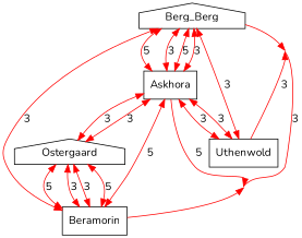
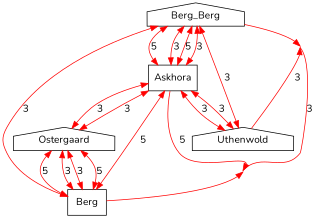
  digraph {
    concentrate=true
    fontname=Nunito
    node [fontname=Nunito shape=box]
    edge [color="#ff0000" dir=both fontname=Nunito]
    n1 [label=Berg_Berg shape=house]
    Askhora
-   Beramorin
-   Uthenwold
+   Beramorin [label=Berg]
+   Uthenwold [shape=house]
    Ostergaard [shape=house]
    n1 -> Askhora [label=5]
    n1 -> Askhora [label=3]
    n1 -> Beramorin [label=3]
    n1 -> Uthenwold [label=3]
    Askhora -> n1 [label=5]
    Askhora -> n1 [label=3]
    Askhora -> Beramorin [label=5]
    Askhora -> Uthenwold [label=3]
    Askhora -> Ostergaard [label=3]
    Beramorin -> n1 [label=3]
    Beramorin -> Askhora [label=5]
    Beramorin -> Ostergaard [label=5]
    Beramorin -> Ostergaard [label=3]
    Uthenwold -> n1 [label=3]
    Uthenwold -> Askhora [label=3]
    Ostergaard -> Askhora [label=3]
    Ostergaard -> Beramorin [label=5]
    Ostergaard -> Beramorin [label=3]
  }
